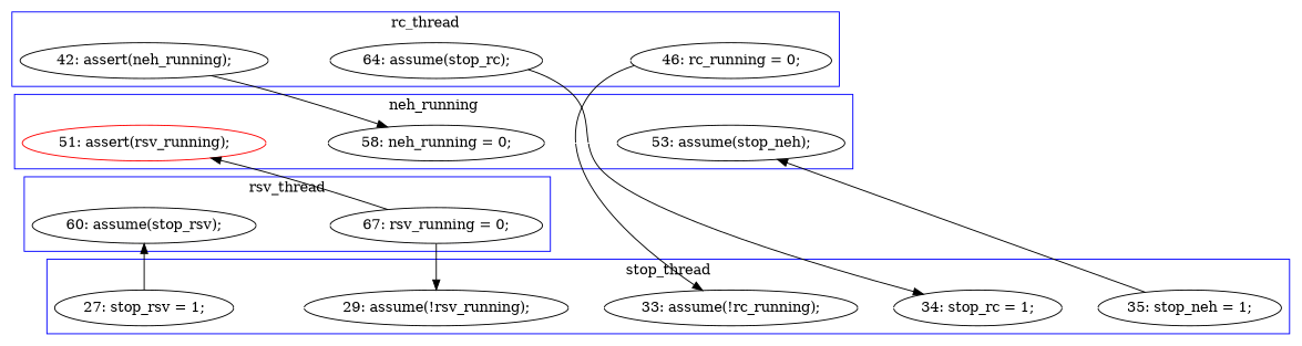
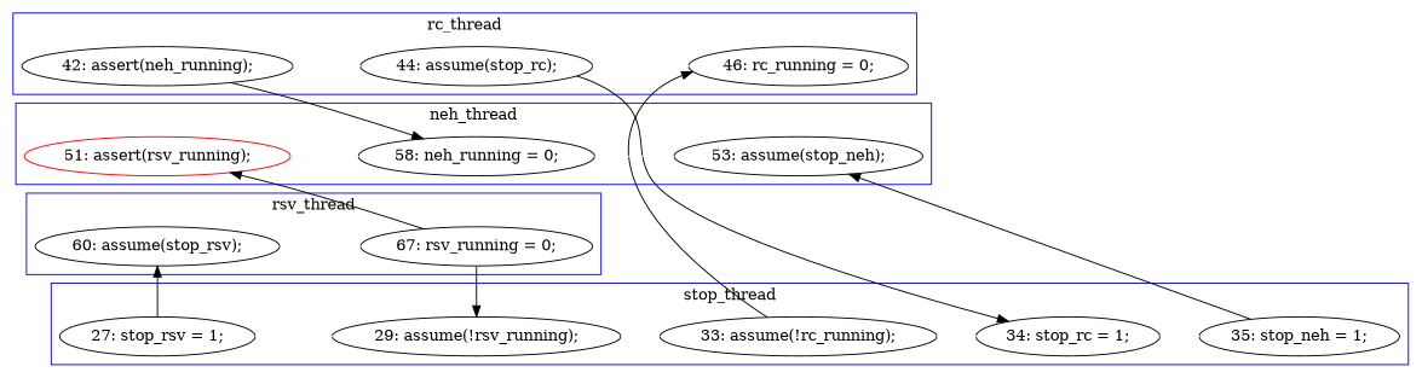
  digraph {
    rankdir=LR
    edge [color=white style=solid]
    n1 [label="42: assert(neh_running);"]
-   n2 [label="64: assume(stop_rc);"]
+   n2 [label="44: assume(stop_rc);"]
    n3 [label="46: rc_running = 0;"]
    n4 [label="27: stop_rsv = 1;"]
    n5 [label="33: assume(!rc_running);"]
    n6 [label="34: stop_rc = 1;"]
    n7 [label="29: assume(!rsv_running);"]
    n8 [label="35: stop_neh = 1;"]
    n9 [label="58: neh_running = 0;"]
    n10 [label="53: assume(stop_neh);"]
    n11 [color=red label="51: assert(rsv_running);"]
    n12 [label="60: assume(stop_rsv);"]
    n13 [label="67: rsv_running = 0;"]
    subgraph cluster_1 {
      color=blue
      label=rc_thread
      n1
      n2
      n3
    }
    subgraph cluster_2 {
      color=blue
      label=stop_thread
      n4
      n5
      n6
      n7
      n8
    }
    subgraph cluster_3 {
      color=blue
-     label=neh_running
+     label=neh_thread
      n9
      n10
      n11
    }
    subgraph cluster_4 {
      color=blue
      label=rsv_thread
      n12
      n13
    }
    n1 -> n2
    n1 -> n9 [color=black constraint=false]
    n2 -> n3
    n2 -> n6 [color=black constraint=false]
    n4 -> n7
    n4 -> n12 [color=black constraint=false]
-   n3 -> n5 [color=black constraint=false]
+   n5 -> n3 [color=black constraint=false]
    n5 -> n6
    n6 -> n8
    n7 -> n5
    n8 -> n10 [color=black constraint=false]
    n9 -> n10
    n11 -> n9
    n12 -> n13
    n13 -> n7 [color=black constraint=false]
    n13 -> n11 [color=black constraint=false]
  }
